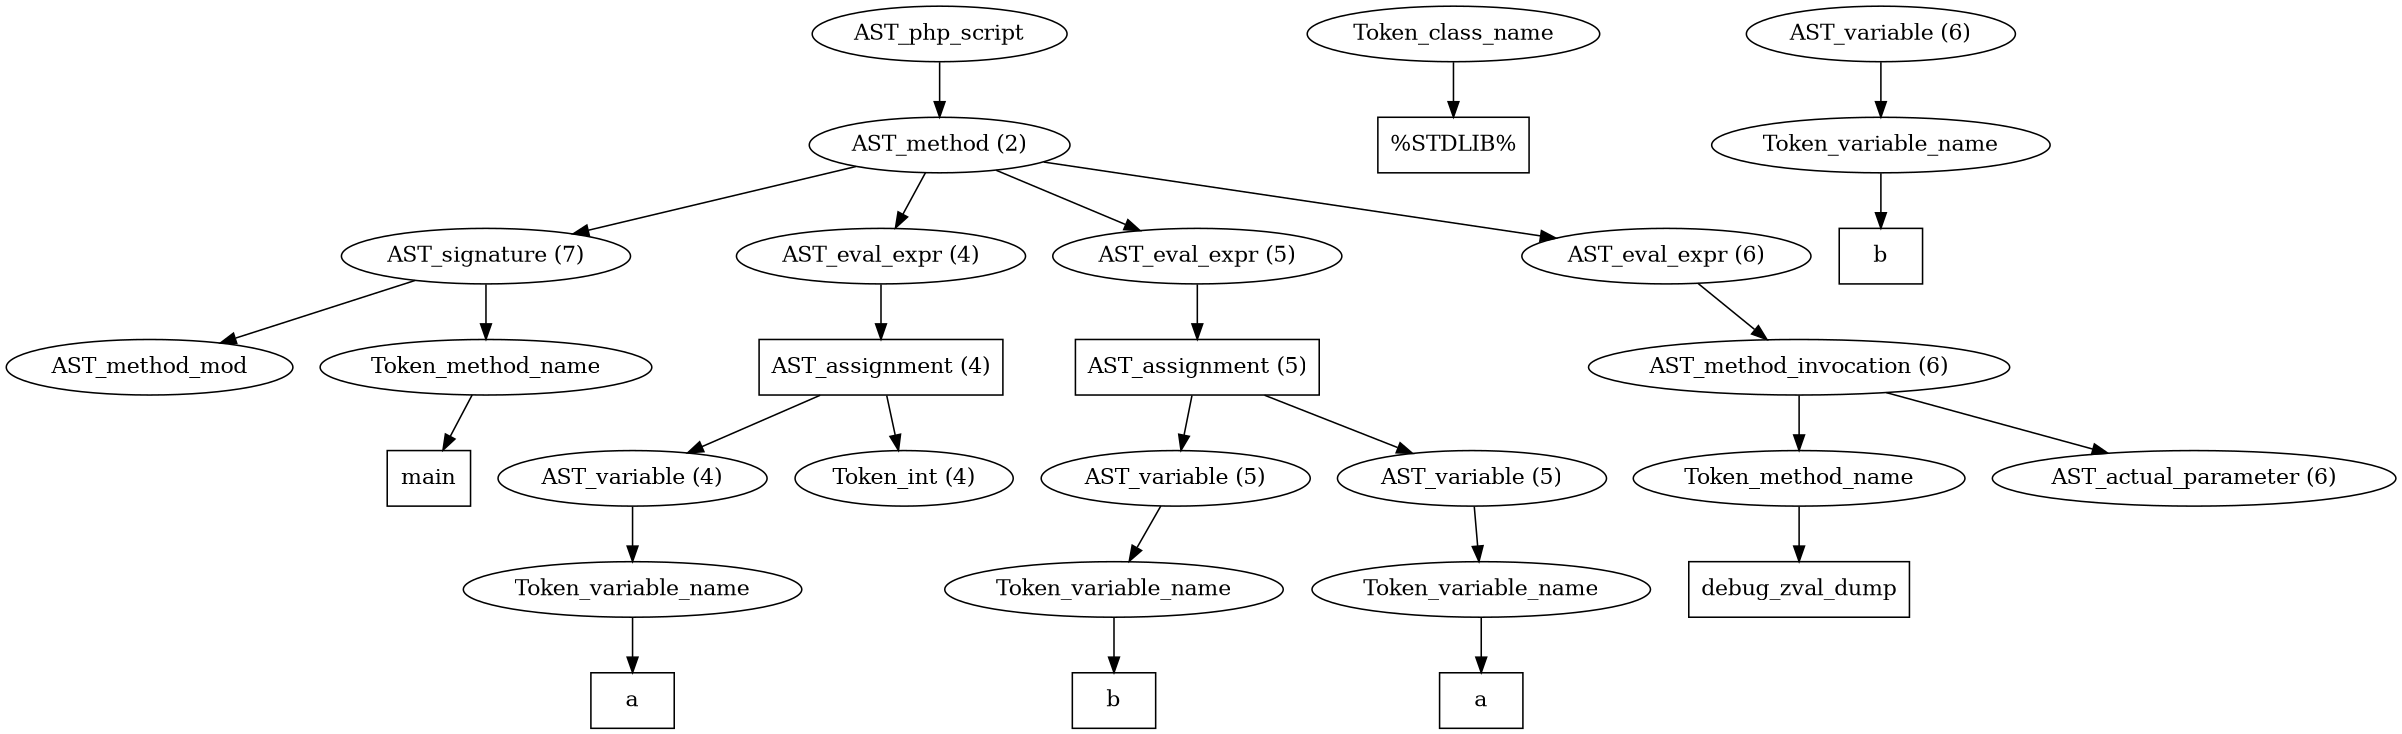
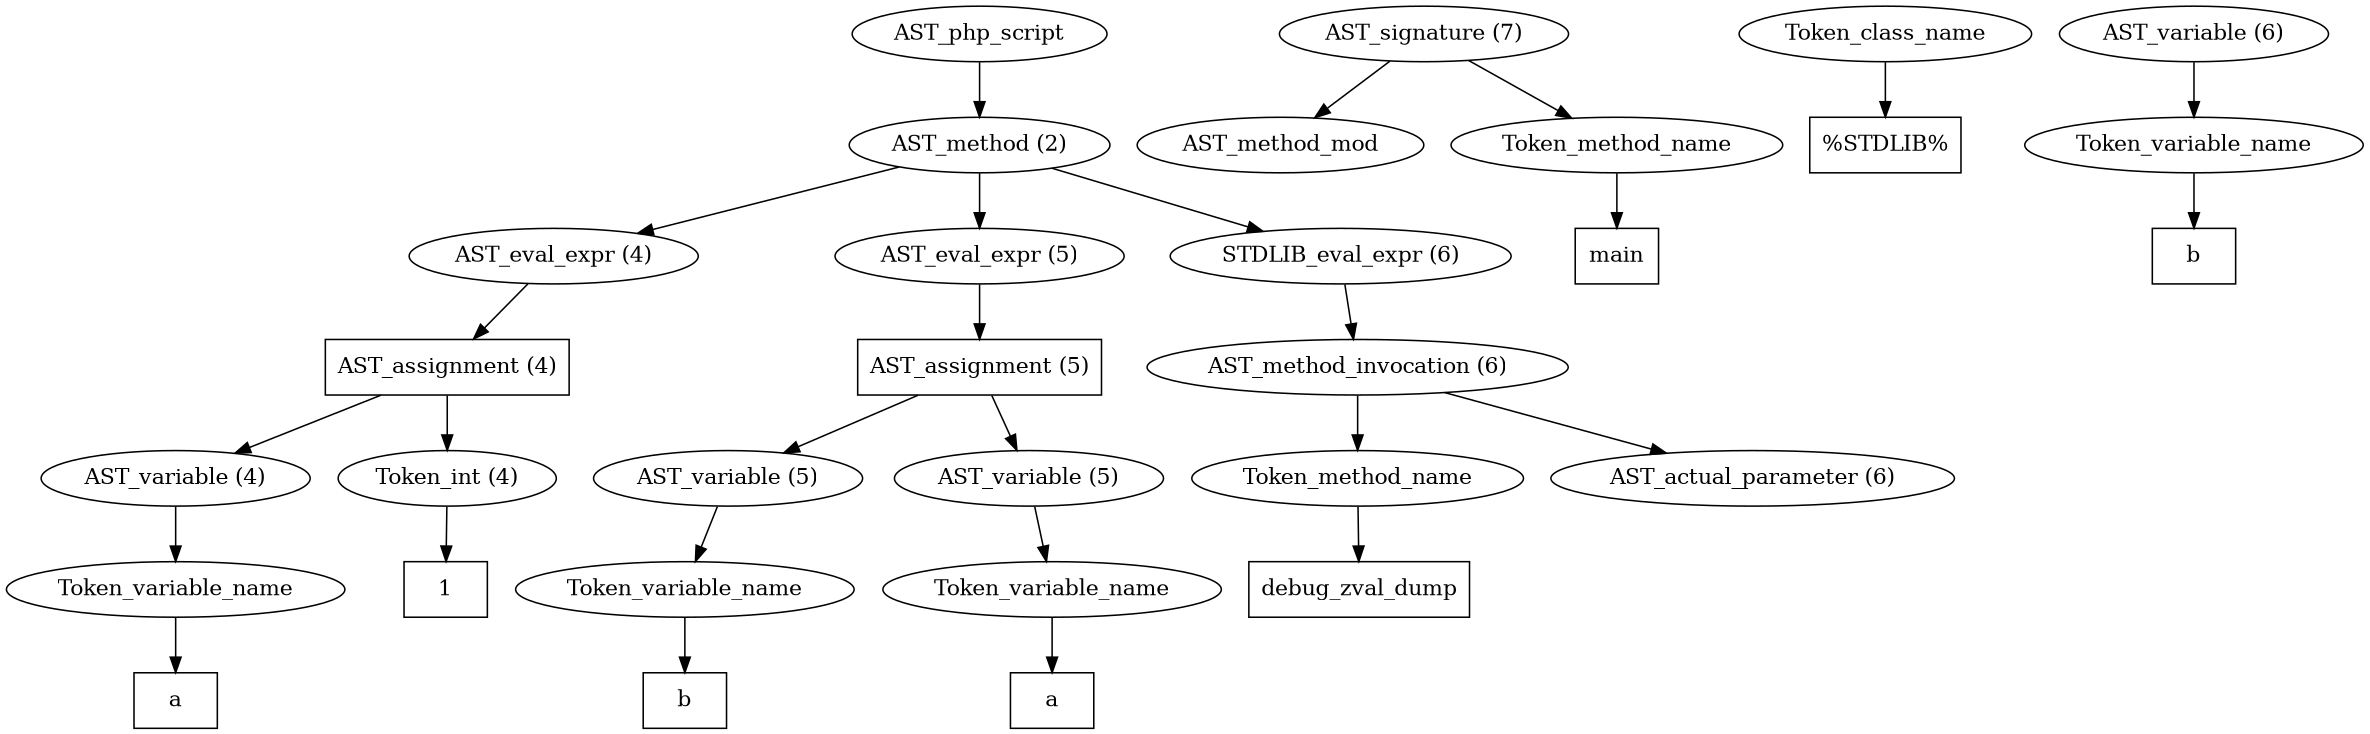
  digraph {
    n1 [label=AST_php_script]
    n2 [label="AST_method (2)"]
    n3 [label="AST_signature (7)"]
    n4 [label="AST_eval_expr (4)"]
    n5 [label="AST_eval_expr (5)"]
-   n6 [label="AST_eval_expr (6)"]
+   n6 [label="STDLIB_eval_expr (6)"]
    n7 [label=AST_method_mod]
    n8 [label=Token_method_name]
    n9 [label="AST_assignment (4)" shape=box]
    n10 [label="AST_assignment (5)" shape=box]
    n11 [label="AST_method_invocation (6)"]
    n12 [label=main shape=box]
    n13 [label="AST_variable (4)"]
    n14 [label="Token_int (4)"]
    n15 [label=Token_variable_name]
+   n16 [label=1 shape=box]
    n17 [label=a shape=box]
    n18 [label="AST_variable (5)"]
    n19 [label="AST_variable (5)"]
    n20 [label=Token_variable_name]
    n21 [label=Token_variable_name]
    n22 [label=b shape=box]
    n23 [label=a shape=box]
    n24 [label=Token_method_name]
    n25 [label="AST_actual_parameter (6)"]
    n26 [label=Token_class_name]
    n27 [label="%STDLIB%" shape=box]
    n28 [label=debug_zval_dump shape=box]
    n29 [label="AST_variable (6)"]
    n30 [label=Token_variable_name]
    n31 [label=b shape=box]
    n1 -> n2
-   n2 -> n3
    n2 -> n4
    n2 -> n5
    n2 -> n6
    n3 -> n7
    n3 -> n8
    n4 -> n9
    n5 -> n10
    n6 -> n11
    n8 -> n12
    n9 -> n13
    n9 -> n14
    n10 -> n18
    n10 -> n19
    n11 -> n24
    n11 -> n25
    n13 -> n15
+   n14 -> n16
    n15 -> n17
    n18 -> n20
    n19 -> n21
    n20 -> n22
    n21 -> n23
    n24 -> n28
    n26 -> n27
    n29 -> n30
    n30 -> n31
  }
